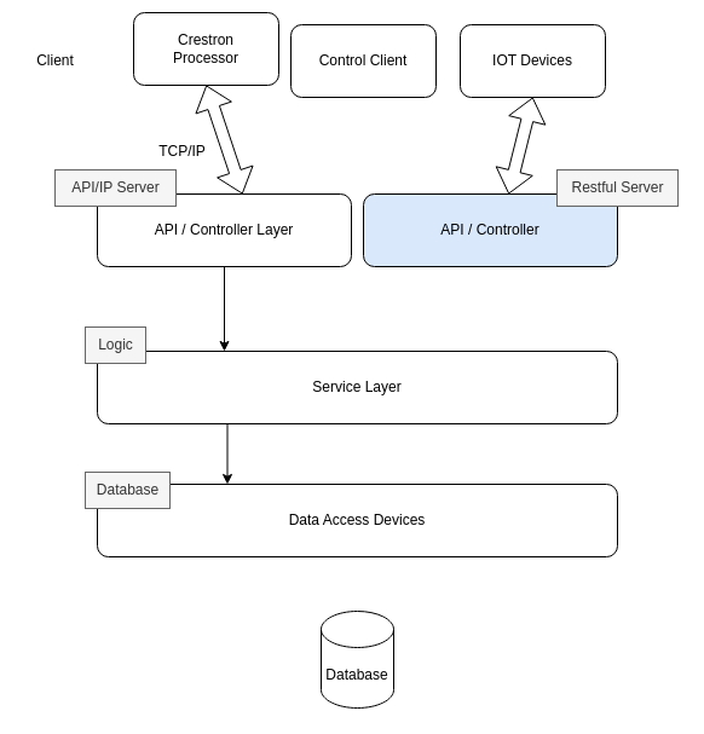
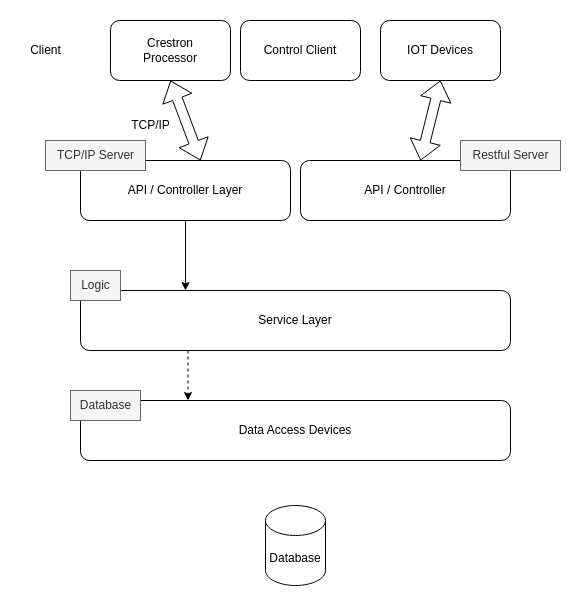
  <mxCell id="0" />
  <mxCell id="1" parent="0" />
- <mxCell id="2" value="Crestron&lt;br&gt;Processor" style="rounded=1;whiteSpace=wrap;html=1;" vertex="1" parent="1"><mxGeometry x="110" y="10" width="120" height="60" as="geometry" /></mxCell>
+ <mxCell id="2" value="Crestron&lt;br&gt;Processor" style="rounded=1;whiteSpace=wrap;html=1;" vertex="1" parent="1"><mxGeometry x="110" y="20" width="120" height="60" as="geometry" /></mxCell>
  <mxCell id="3" value="IOT Devices" style="rounded=1;whiteSpace=wrap;html=1;" vertex="1" parent="1"><mxGeometry x="380" y="20" width="120" height="60" as="geometry" /></mxCell>
  <mxCell id="4" value="API / Controller&amp;nbsp;Layer" style="rounded=1;whiteSpace=wrap;html=1;" vertex="1" parent="1"><mxGeometry x="80" y="160" width="210" height="60" as="geometry" /></mxCell>
  <mxCell id="5" value="" style="shape=flexArrow;endArrow=classic;startArrow=classic;html=1;rounded=0;entryX=0.5;entryY=1;entryDx=0;entryDy=0;" edge="1" parent="1" target="2"><mxGeometry width="100" height="100" relative="1" as="geometry"><mxPoint x="200" y="160" as="sourcePoint" /><mxPoint x="320" y="300" as="targetPoint" /></mxGeometry></mxCell>
  <mxCell id="6" value="TCP/IP" style="text;html=1;resizable=0;autosize=1;align=center;verticalAlign=middle;points=[];fillColor=none;strokeColor=none;rounded=0;" vertex="1" parent="1"><mxGeometry x="120" y="110" width="60" height="30" as="geometry" /></mxCell>
  <mxCell id="7" value="Service Layer" style="rounded=1;whiteSpace=wrap;html=1;" vertex="1" parent="1"><mxGeometry x="80" y="290" width="430" height="60" as="geometry" /></mxCell>
- <mxCell id="8" value="API / Controller" style="rounded=1;whiteSpace=wrap;html=1;fillColor=#dae8fc;" vertex="1" parent="1"><mxGeometry x="300" y="160" width="210" height="60" as="geometry" /></mxCell>
+ <mxCell id="8" value="API / Controller" style="rounded=1;whiteSpace=wrap;html=1;" vertex="1" parent="1"><mxGeometry x="300" y="160" width="210" height="60" as="geometry" /></mxCell>
  <mxCell id="9" value="" style="shape=flexArrow;endArrow=classic;startArrow=classic;html=1;rounded=0;entryX=0.5;entryY=1;entryDx=0;entryDy=0;" edge="1" parent="1" target="3"><mxGeometry width="100" height="100" relative="1" as="geometry"><mxPoint x="420" y="160" as="sourcePoint" /><mxPoint x="420" y="80" as="targetPoint" /></mxGeometry></mxCell>
  <mxCell id="10" value="Client" style="text;html=1;resizable=0;autosize=1;align=center;verticalAlign=middle;points=[];fillColor=none;strokeColor=none;rounded=0;" vertex="1" parent="1"><mxGeometry x="20" y="35" width="50" height="30" as="geometry" /></mxCell>
- <mxCell id="11" value="API/IP Server" style="text;html=1;resizable=0;autosize=1;align=center;verticalAlign=middle;points=[];rounded=0;fillColor=#f5f5f5;fontColor=#333333;strokeColor=#666666;" vertex="1" parent="1"><mxGeometry x="45" y="140" width="100" height="30" as="geometry" /></mxCell>
+ <mxCell id="11" value="TCP/IP Server" style="text;html=1;resizable=0;autosize=1;align=center;verticalAlign=middle;points=[];rounded=0;fillColor=#f5f5f5;fontColor=#333333;strokeColor=#666666;" vertex="1" parent="1"><mxGeometry x="45" y="140" width="100" height="30" as="geometry" /></mxCell>
  <mxCell id="12" value="Data Access Devices" style="rounded=1;whiteSpace=wrap;html=1;" vertex="1" parent="1"><mxGeometry x="80" y="400" width="430" height="60" as="geometry" /></mxCell>
  <mxCell id="13" value="Restful Server" style="text;html=1;resizable=0;autosize=1;align=center;verticalAlign=middle;points=[];rounded=0;fillColor=#f5f5f5;fontColor=#333333;strokeColor=#666666;" vertex="1" parent="1"><mxGeometry x="460" y="140" width="100" height="30" as="geometry" /></mxCell>
  <mxCell id="14" value="Logic" style="text;html=1;resizable=0;autosize=1;align=center;verticalAlign=middle;points=[];rounded=0;fillColor=#f5f5f5;fontColor=#333333;strokeColor=#666666;" vertex="1" parent="1"><mxGeometry x="70" y="270" width="50" height="30" as="geometry" /></mxCell>
  <mxCell id="15" value="Database" style="text;html=1;resizable=0;autosize=1;align=center;verticalAlign=middle;points=[];rounded=0;fillColor=#f5f5f5;fontColor=#333333;strokeColor=#666666;" vertex="1" parent="1"><mxGeometry x="70" y="390" width="70" height="30" as="geometry" /></mxCell>
  <mxCell id="16" value="Database" style="shape=cylinder3;whiteSpace=wrap;html=1;boundedLbl=1;backgroundOutline=1;size=15;" vertex="1" parent="1"><mxGeometry x="265" y="505" width="60" height="80" as="geometry" /></mxCell>
  <mxCell id="17" value="" style="endArrow=classic;html=1;rounded=0;exitX=0.5;exitY=1;exitDx=0;exitDy=0;" edge="1" parent="1" source="4"><mxGeometry width="50" height="50" relative="1" as="geometry"><mxPoint x="70" y="370" as="sourcePoint" /><mxPoint x="185" y="290" as="targetPoint" /></mxGeometry></mxCell>
  <mxCell id="18" value="Control Client" style="rounded=1;whiteSpace=wrap;html=1;" vertex="1" parent="1"><mxGeometry x="240" y="20" width="120" height="60" as="geometry" /></mxCell>
- <mxCell id="19" value="" style="endArrow=classic;html=1;rounded=0;exitX=0.25;exitY=1;exitDx=0;exitDy=0;entryX=0.25;entryY=0;entryDx=0;entryDy=0;" edge="1" parent="1" source="7" target="12"><mxGeometry width="50" height="50" relative="1" as="geometry"><mxPoint x="250" y="270" as="sourcePoint" /><mxPoint x="300" y="220" as="targetPoint" /></mxGeometry></mxCell>
+ <mxCell id="19" value="" style="endArrow=classic;html=1;rounded=0;exitX=0.25;exitY=1;exitDx=0;exitDy=0;entryX=0.25;entryY=0;entryDx=0;entryDy=0;dashed=1;" edge="1" parent="1" source="7" target="12"><mxGeometry width="50" height="50" relative="1" as="geometry"><mxPoint x="250" y="270" as="sourcePoint" /><mxPoint x="300" y="220" as="targetPoint" /></mxGeometry></mxCell>
